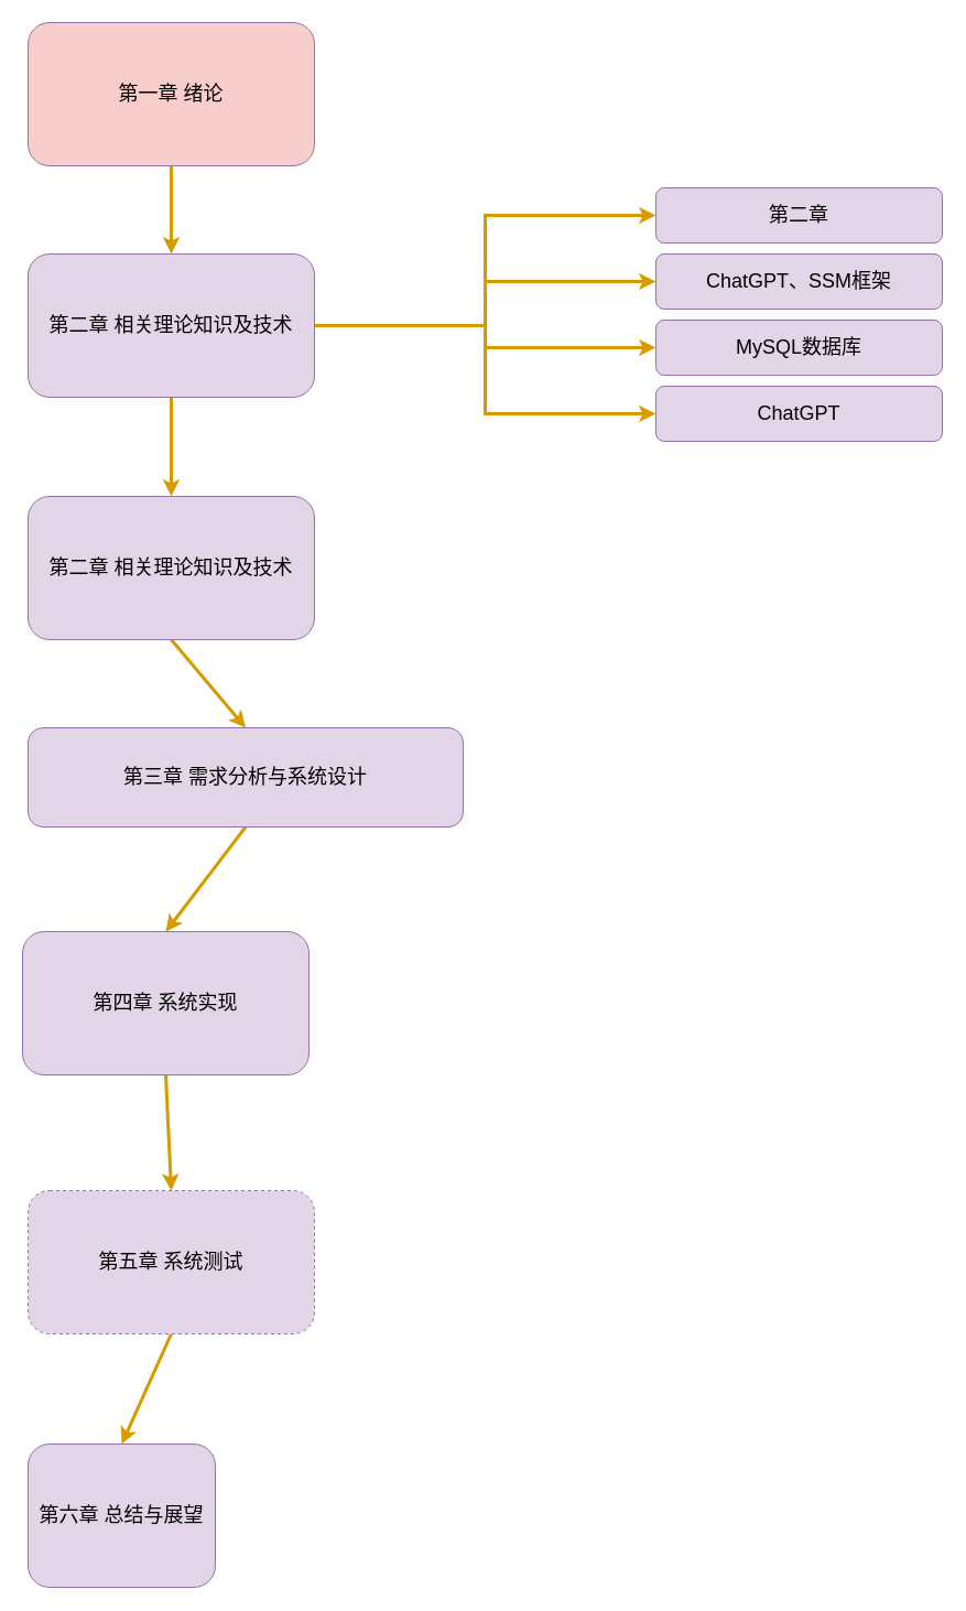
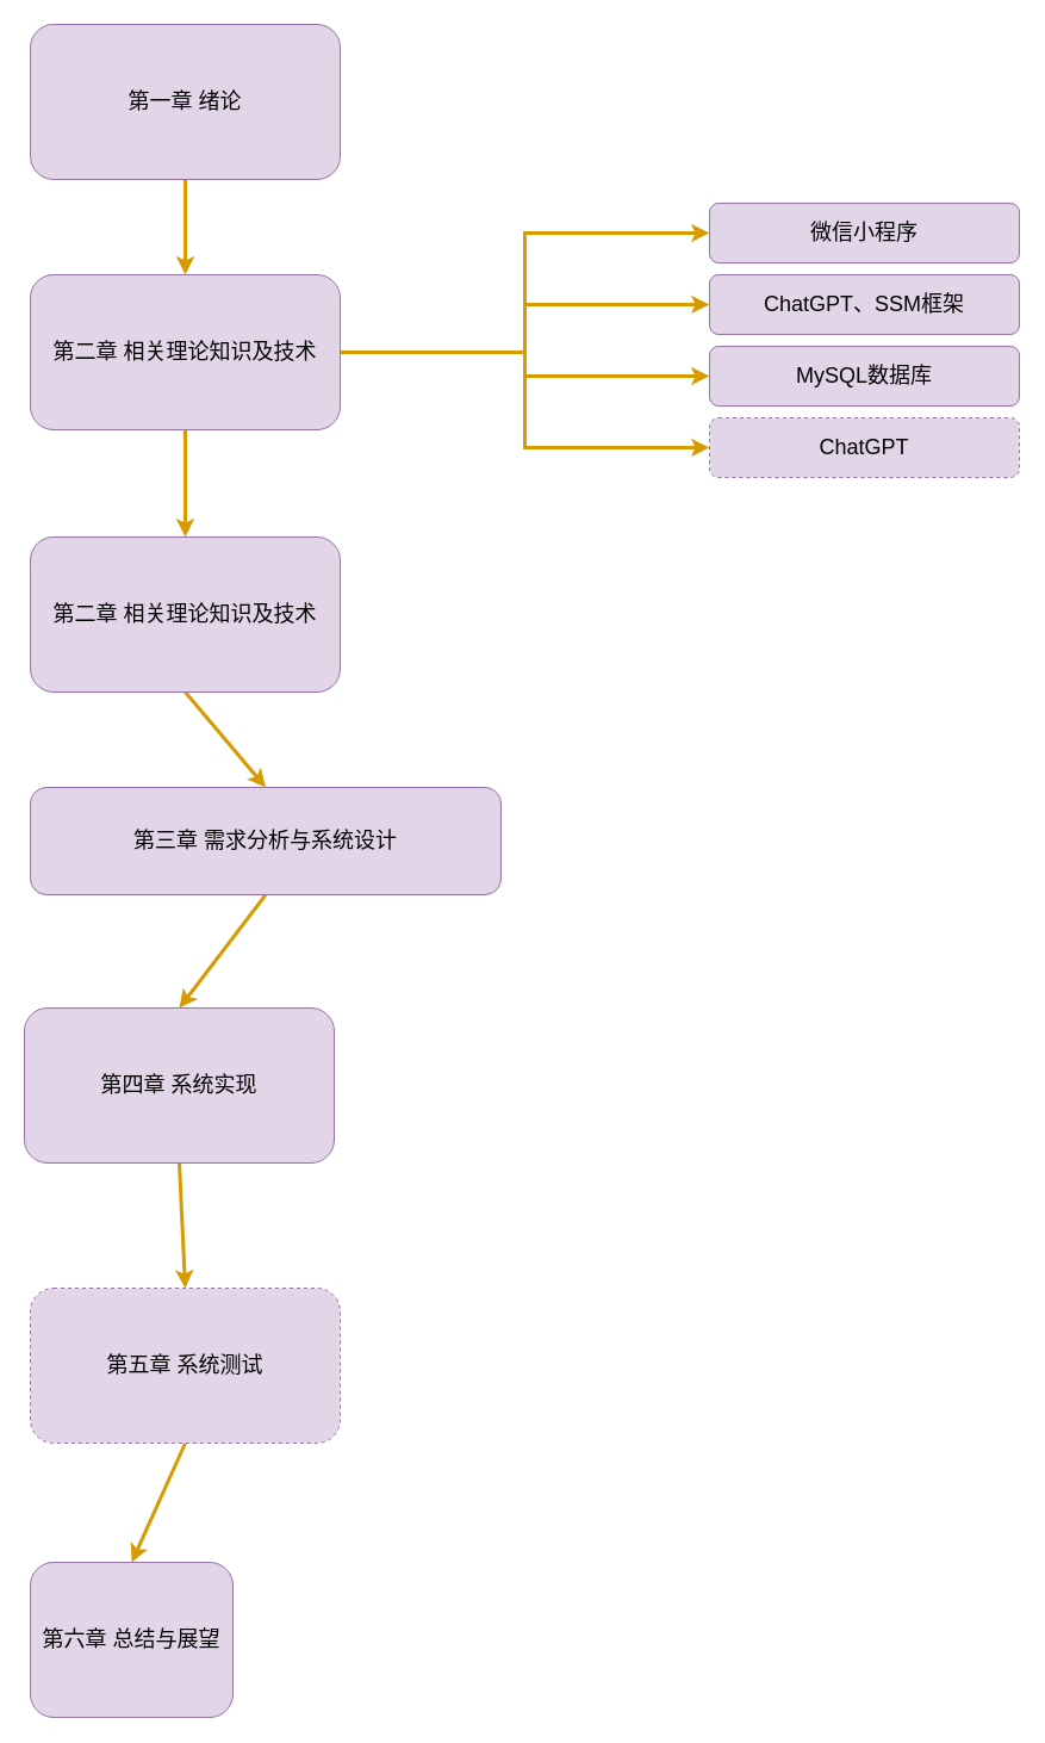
  <mxCell id="0" />
  <mxCell id="1" parent="0" />
  <mxCell id="2" style="rounded=0;orthogonalLoop=1;jettySize=auto;html=1;exitX=0.5;exitY=1;exitDx=0;exitDy=0;entryX=0.5;entryY=0;entryDx=0;entryDy=0;fontFamily=Helvetica;fontSize=18;fontColor=default;fillColor=#ffe6cc;strokeColor=#d79b00;strokeWidth=3;" edge="1" parent="1" source="3" target="9"><mxGeometry relative="1" as="geometry" /></mxCell>
- <mxCell id="3" value="第一章 绪论" style="rounded=1;whiteSpace=wrap;html=1;fillColor=#f8cecc;strokeColor=#9673a6;fontSize=18;" vertex="1" parent="1"><mxGeometry x="25" y="20" width="260" height="130" as="geometry" /></mxCell>
+ <mxCell id="3" value="第一章 绪论" style="rounded=1;whiteSpace=wrap;html=1;fillColor=#e1d5e7;strokeColor=#9673a6;fontSize=18;" vertex="1" parent="1"><mxGeometry x="25" y="20" width="260" height="130" as="geometry" /></mxCell>
  <mxCell id="4" style="edgeStyle=none;shape=connector;rounded=0;orthogonalLoop=1;jettySize=auto;html=1;exitX=0.5;exitY=1;exitDx=0;exitDy=0;entryX=0.5;entryY=0;entryDx=0;entryDy=0;labelBackgroundColor=default;strokeColor=#d79b00;strokeWidth=3;fontFamily=Helvetica;fontSize=18;fontColor=default;endArrow=classic;fillColor=#ffe6cc;" edge="1" parent="1" source="9" target="11"><mxGeometry relative="1" as="geometry" /></mxCell>
  <mxCell id="5" style="edgeStyle=orthogonalEdgeStyle;shape=connector;rounded=0;orthogonalLoop=1;jettySize=auto;html=1;exitX=1;exitY=0.5;exitDx=0;exitDy=0;entryX=0;entryY=0.5;entryDx=0;entryDy=0;labelBackgroundColor=default;strokeColor=#d79b00;strokeWidth=3;fontFamily=Helvetica;fontSize=18;fontColor=default;endArrow=classic;fillColor=#ffe6cc;" edge="1" parent="1" source="9" target="19"><mxGeometry relative="1" as="geometry" /></mxCell>
  <mxCell id="6" style="edgeStyle=orthogonalEdgeStyle;shape=connector;rounded=0;orthogonalLoop=1;jettySize=auto;html=1;exitX=1;exitY=0.5;exitDx=0;exitDy=0;entryX=0;entryY=0.5;entryDx=0;entryDy=0;labelBackgroundColor=default;strokeColor=#d79b00;strokeWidth=3;fontFamily=Helvetica;fontSize=18;fontColor=default;endArrow=classic;fillColor=#ffe6cc;" edge="1" parent="1" source="9" target="20"><mxGeometry relative="1" as="geometry" /></mxCell>
  <mxCell id="7" style="edgeStyle=orthogonalEdgeStyle;shape=connector;rounded=0;orthogonalLoop=1;jettySize=auto;html=1;exitX=1;exitY=0.5;exitDx=0;exitDy=0;entryX=0;entryY=0.5;entryDx=0;entryDy=0;labelBackgroundColor=default;strokeColor=#d79b00;strokeWidth=3;fontFamily=Helvetica;fontSize=18;fontColor=default;endArrow=classic;fillColor=#ffe6cc;" edge="1" parent="1" source="9" target="21"><mxGeometry relative="1" as="geometry" /></mxCell>
  <mxCell id="8" style="edgeStyle=orthogonalEdgeStyle;shape=connector;rounded=0;orthogonalLoop=1;jettySize=auto;html=1;exitX=1;exitY=0.5;exitDx=0;exitDy=0;entryX=0;entryY=0.5;entryDx=0;entryDy=0;labelBackgroundColor=default;strokeColor=#d79b00;strokeWidth=3;fontFamily=Helvetica;fontSize=18;fontColor=default;endArrow=classic;fillColor=#ffe6cc;" edge="1" parent="1" source="9" target="22"><mxGeometry relative="1" as="geometry" /></mxCell>
  <mxCell id="9" value="第二章 相关理论知识及技术" style="rounded=1;whiteSpace=wrap;html=1;strokeColor=#9673a6;fontFamily=Helvetica;fontSize=18;fontColor=default;fillColor=#e1d5e7;" vertex="1" parent="1"><mxGeometry x="25" y="230" width="260" height="130" as="geometry" /></mxCell>
  <mxCell id="10" style="edgeStyle=none;shape=connector;rounded=0;orthogonalLoop=1;jettySize=auto;html=1;exitX=0.5;exitY=1;exitDx=0;exitDy=0;entryX=0.5;entryY=0;entryDx=0;entryDy=0;labelBackgroundColor=default;strokeColor=#d79b00;strokeWidth=3;fontFamily=Helvetica;fontSize=18;fontColor=default;endArrow=classic;fillColor=#ffe6cc;" edge="1" parent="1" source="11" target="13"><mxGeometry relative="1" as="geometry" /></mxCell>
  <mxCell id="11" value="第二章 相关理论知识及技术" style="rounded=1;whiteSpace=wrap;html=1;strokeColor=#9673a6;fontFamily=Helvetica;fontSize=18;fontColor=default;fillColor=#e1d5e7;" vertex="1" parent="1"><mxGeometry x="25" y="450" width="260" height="130" as="geometry" /></mxCell>
  <mxCell id="12" style="edgeStyle=none;shape=connector;rounded=0;orthogonalLoop=1;jettySize=auto;html=1;exitX=0.5;exitY=1;exitDx=0;exitDy=0;entryX=0.5;entryY=0;entryDx=0;entryDy=0;labelBackgroundColor=default;strokeColor=#d79b00;strokeWidth=3;fontFamily=Helvetica;fontSize=18;fontColor=default;endArrow=classic;fillColor=#ffe6cc;" edge="1" parent="1" source="13" target="15"><mxGeometry relative="1" as="geometry" /></mxCell>
  <mxCell id="13" value="第三章 需求分析与系统设计" style="rounded=1;whiteSpace=wrap;html=1;strokeColor=#9673a6;fontFamily=Helvetica;fontSize=18;fontColor=default;fillColor=#e1d5e7;" vertex="1" parent="1"><mxGeometry x="25" y="660" width="395" height="90" as="geometry" /></mxCell>
  <mxCell id="14" style="edgeStyle=none;shape=connector;rounded=0;orthogonalLoop=1;jettySize=auto;html=1;exitX=0.5;exitY=1;exitDx=0;exitDy=0;entryX=0.5;entryY=0;entryDx=0;entryDy=0;labelBackgroundColor=default;strokeColor=#d79b00;strokeWidth=3;fontFamily=Helvetica;fontSize=18;fontColor=default;endArrow=classic;fillColor=#ffe6cc;" edge="1" parent="1" source="15" target="17"><mxGeometry relative="1" as="geometry" /></mxCell>
  <mxCell id="15" value="第四章 系统实现" style="rounded=1;whiteSpace=wrap;html=1;strokeColor=#9673a6;fontFamily=Helvetica;fontSize=18;fontColor=default;fillColor=#e1d5e7;" vertex="1" parent="1"><mxGeometry x="20" y="845" width="260" height="130" as="geometry" /></mxCell>
  <mxCell id="16" style="edgeStyle=none;shape=connector;rounded=0;orthogonalLoop=1;jettySize=auto;html=1;exitX=0.5;exitY=1;exitDx=0;exitDy=0;entryX=0.5;entryY=0;entryDx=0;entryDy=0;labelBackgroundColor=default;strokeColor=#d79b00;strokeWidth=3;fontFamily=Helvetica;fontSize=18;fontColor=default;endArrow=classic;fillColor=#ffe6cc;" edge="1" parent="1" source="17" target="18"><mxGeometry relative="1" as="geometry" /></mxCell>
  <mxCell id="17" value="第五章 系统测试" style="rounded=1;whiteSpace=wrap;html=1;strokeColor=#9673a6;fontFamily=Helvetica;fontSize=18;fontColor=default;fillColor=#e1d5e7;dashed=1;" vertex="1" parent="1"><mxGeometry x="25" y="1080" width="260" height="130" as="geometry" /></mxCell>
  <mxCell id="18" value="第六章 总结与展望" style="rounded=1;whiteSpace=wrap;html=1;strokeColor=#9673a6;fontFamily=Helvetica;fontSize=18;fontColor=default;fillColor=#e1d5e7;" vertex="1" parent="1"><mxGeometry x="25" y="1310" width="170" height="130" as="geometry" /></mxCell>
- <mxCell id="19" value="第二章" style="rounded=1;whiteSpace=wrap;html=1;strokeColor=#9673a6;fontFamily=Helvetica;fontSize=18;fontColor=default;fillColor=#e1d5e7;" vertex="1" parent="1"><mxGeometry x="595" y="170" width="260" height="50" as="geometry" /></mxCell>
+ <mxCell id="19" value="微信小程序" style="rounded=1;whiteSpace=wrap;html=1;strokeColor=#9673a6;fontFamily=Helvetica;fontSize=18;fontColor=default;fillColor=#e1d5e7;" vertex="1" parent="1"><mxGeometry x="595" y="170" width="260" height="50" as="geometry" /></mxCell>
  <mxCell id="20" value="ChatGPT、SSM框架" style="rounded=1;whiteSpace=wrap;html=1;strokeColor=#9673a6;fontFamily=Helvetica;fontSize=18;fontColor=default;fillColor=#e1d5e7;" vertex="1" parent="1"><mxGeometry x="595" y="230" width="260" height="50" as="geometry" /></mxCell>
  <mxCell id="21" value="MySQL数据库" style="rounded=1;whiteSpace=wrap;html=1;strokeColor=#9673a6;fontFamily=Helvetica;fontSize=18;fontColor=default;fillColor=#e1d5e7;" vertex="1" parent="1"><mxGeometry x="595" y="290" width="260" height="50" as="geometry" /></mxCell>
- <mxCell id="22" value="ChatGPT" style="rounded=1;whiteSpace=wrap;html=1;strokeColor=#9673a6;fontFamily=Helvetica;fontSize=18;fontColor=default;fillColor=#e1d5e7;" vertex="1" parent="1"><mxGeometry x="595" y="350" width="260" height="50" as="geometry" /></mxCell>
+ <mxCell id="22" value="ChatGPT" style="rounded=1;whiteSpace=wrap;html=1;strokeColor=#9673a6;fontFamily=Helvetica;fontSize=18;fontColor=default;fillColor=#e1d5e7;dashed=1;" vertex="1" parent="1"><mxGeometry x="595" y="350" width="260" height="50" as="geometry" /></mxCell>
